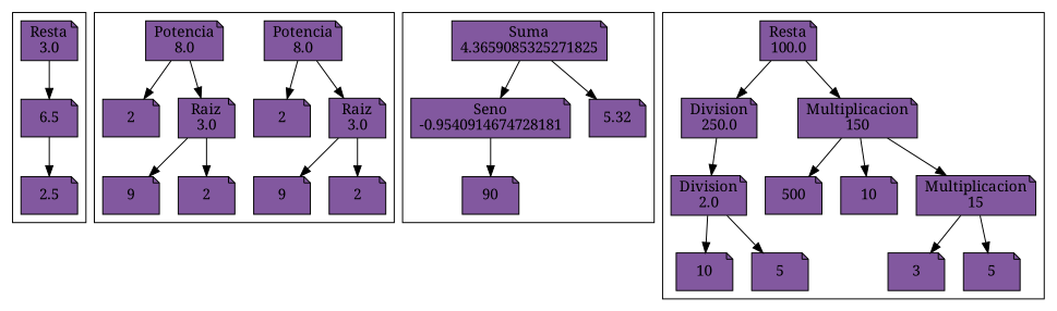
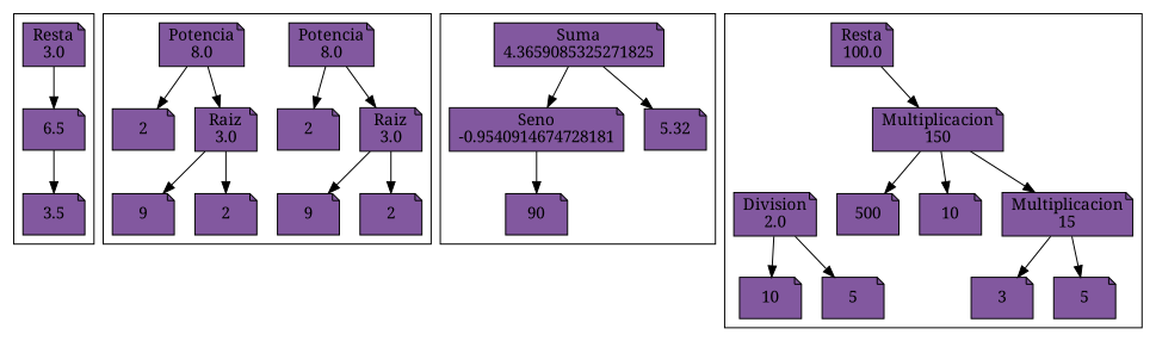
  digraph {
    fontname="Noto Serif"
    node [fillcolor="#82589F" fontname="Noto Serif" shape=note style=filled]
    edge [fontname="Noto Serif"]
    n1 [label="Resta\n3.0"]
    n2 [label=6.5]
-   n3 [label=2.5]
+   n3 [label=3.5]
    n4 [label="Potencia\n8.0"]
    n5 [label="Potencia\n8.0"]
    n6 [label=2]
    n7 [label="Raiz\n3.0"]
    n8 [label=9]
    n9 [label=2]
    n10 [label=2]
    n11 [label="Raiz\n3.0"]
    n12 [label=9]
    n13 [label=2]
    n14 [label="Suma\n4.3659085325271825"]
    n15 [label="Seno\n-0.9540914674728181"]
    n16 [label=5.32]
    n17 [label=90]
    n18 [label="Resta\n100.0"]
-   n19 [label="Division\n250.0"]
    n20 [label="Multiplicacion\n150"]
    n21 [label=500]
    n22 [label="Division\n2.0"]
    n23 [label=10]
    n24 [label=5]
    n25 [label=10]
    n26 [label="Multiplicacion\n15"]
    n27 [label=3]
    n28 [label=5]
    subgraph cluster_1 {
      n1
      n2
      n3
    }
    subgraph cluster_2 {
      n4
      n5
      n6
      n7
      n8
      n9
      n10
      n11
      n12
      n13
    }
    subgraph cluster_3 {
      n14
      n15
      n16
      n17
    }
    subgraph cluster_4 {
      n18
-     n19
      n20
      n21
      n22
      n23
      n24
      n25
      n26
      n27
      n28
    }
    n1 -> n2
    n2 -> n3
    n4 -> n6
    n4 -> n7
    n5 -> n10
    n5 -> n11
    n7 -> n8
    n7 -> n9
    n11 -> n12
    n11 -> n13
    n14 -> n15
    n14 -> n16
    n15 -> n17
-   n18 -> n19
    n18 -> n20
-   n19 -> n22
    n20 -> n21
    n20 -> n25
    n20 -> n26
    n22 -> n23
    n22 -> n24
    n26 -> n27
    n26 -> n28
  }
